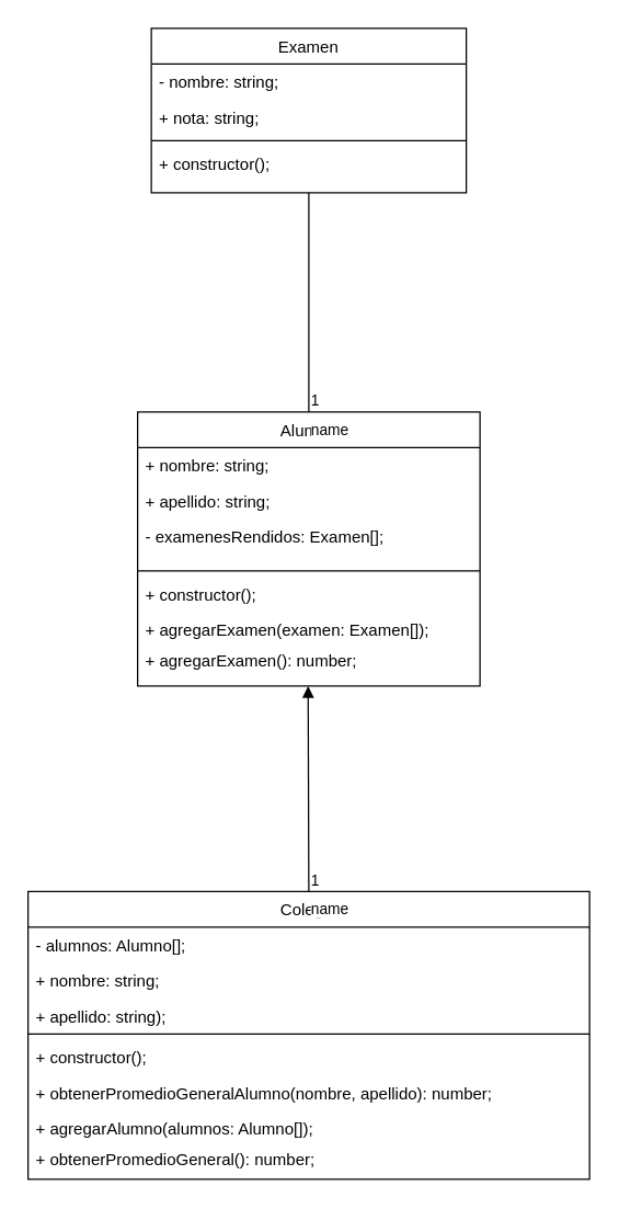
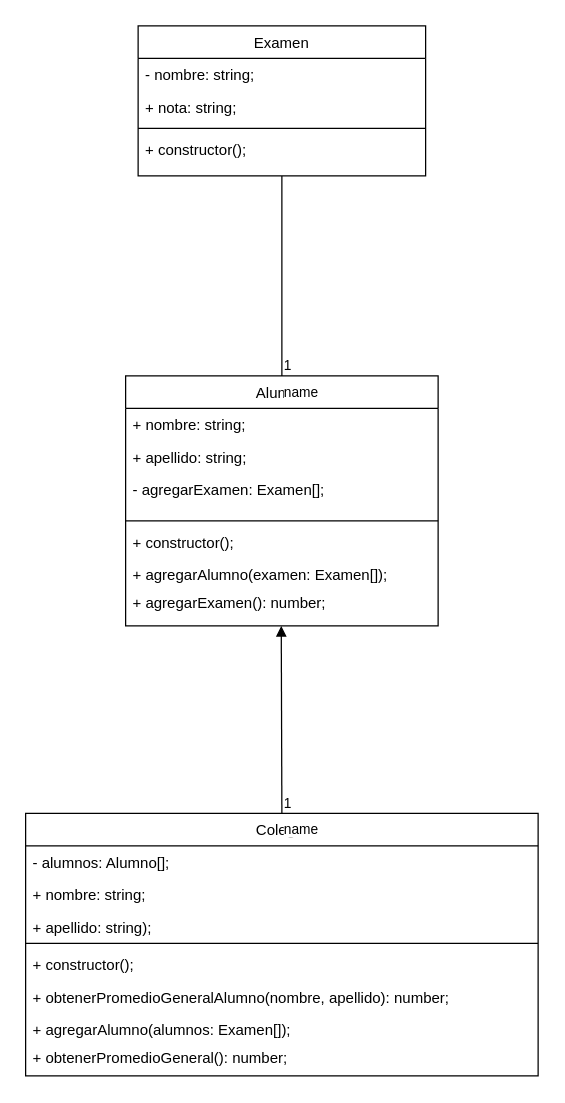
  <mxCell id="0" />
  <mxCell id="1" parent="0" />
  <mxCell id="2" value="Examen" style="swimlane;fontStyle=0;align=center;verticalAlign=top;childLayout=stackLayout;horizontal=1;startSize=26;horizontalStack=0;resizeParent=1;resizeLast=0;collapsible=1;marginBottom=0;rounded=0;shadow=0;strokeWidth=1;" parent="1" vertex="1"><mxGeometry x="110" y="20" width="230" height="120" as="geometry"><mxRectangle x="130" y="380" width="160" height="26" as="alternateBounds" /></mxGeometry></mxCell>
  <mxCell id="3" value="- nombre: string;" style="text;align=left;verticalAlign=top;spacingLeft=4;spacingRight=4;overflow=hidden;rotatable=0;points=[[0,0.5],[1,0.5]];portConstraint=eastwest;" parent="2" vertex="1"><mxGeometry y="26" width="230" height="26" as="geometry" /></mxCell>
  <mxCell id="4" value="+ nota: string;" style="text;align=left;verticalAlign=top;spacingLeft=4;spacingRight=4;overflow=hidden;rotatable=0;points=[[0,0.5],[1,0.5]];portConstraint=eastwest;" parent="2" vertex="1"><mxGeometry y="52" width="230" height="26" as="geometry" /></mxCell>
  <mxCell id="5" value="" style="line;html=1;strokeWidth=1;align=left;verticalAlign=middle;spacingTop=-1;spacingLeft=3;spacingRight=3;rotatable=0;labelPosition=right;points=[];portConstraint=eastwest;" parent="2" vertex="1"><mxGeometry y="78" width="230" height="8" as="geometry" /></mxCell>
  <mxCell id="6" value="+ constructor();" style="text;align=left;verticalAlign=top;spacingLeft=4;spacingRight=4;overflow=hidden;rotatable=0;points=[[0,0.5],[1,0.5]];portConstraint=eastwest;fontStyle=0" parent="2" vertex="1"><mxGeometry y="86" width="230" height="26" as="geometry" /></mxCell>
  <mxCell id="7" value="Alumno" style="swimlane;fontStyle=0;align=center;verticalAlign=top;childLayout=stackLayout;horizontal=1;startSize=26;horizontalStack=0;resizeParent=1;resizeLast=0;collapsible=1;marginBottom=0;rounded=0;shadow=0;strokeWidth=1;" parent="1" vertex="1"><mxGeometry x="100" y="300" width="250" height="200" as="geometry"><mxRectangle x="130" y="380" width="160" height="26" as="alternateBounds" /></mxGeometry></mxCell>
  <mxCell id="8" value="+ nombre: string;" style="text;align=left;verticalAlign=top;spacingLeft=4;spacingRight=4;overflow=hidden;rotatable=0;points=[[0,0.5],[1,0.5]];portConstraint=eastwest;" parent="7" vertex="1"><mxGeometry y="26" width="250" height="26" as="geometry" /></mxCell>
  <mxCell id="9" value="+ apellido: string;" style="text;align=left;verticalAlign=top;spacingLeft=4;spacingRight=4;overflow=hidden;rotatable=0;points=[[0,0.5],[1,0.5]];portConstraint=eastwest;" parent="7" vertex="1"><mxGeometry y="52" width="250" height="26" as="geometry" /></mxCell>
- <mxCell id="10" value="- examenesRendidos: Examen[];" style="text;strokeColor=none;fillColor=none;align=left;verticalAlign=top;spacingLeft=4;spacingRight=4;overflow=hidden;rotatable=0;points=[[0,0.5],[1,0.5]];portConstraint=eastwest;whiteSpace=wrap;html=1;" parent="7" vertex="1"><mxGeometry y="78" width="250" height="34" as="geometry" /></mxCell>
+ <mxCell id="10" value="- agregarExamen: Examen[];" style="text;strokeColor=none;fillColor=none;align=left;verticalAlign=top;spacingLeft=4;spacingRight=4;overflow=hidden;rotatable=0;points=[[0,0.5],[1,0.5]];portConstraint=eastwest;whiteSpace=wrap;html=1;" parent="7" vertex="1"><mxGeometry y="78" width="250" height="34" as="geometry" /></mxCell>
  <mxCell id="11" value="" style="line;html=1;strokeWidth=1;align=left;verticalAlign=middle;spacingTop=-1;spacingLeft=3;spacingRight=3;rotatable=0;labelPosition=right;points=[];portConstraint=eastwest;" parent="7" vertex="1"><mxGeometry y="112" width="250" height="8" as="geometry" /></mxCell>
  <mxCell id="12" value="+ constructor();" style="text;align=left;verticalAlign=top;spacingLeft=4;spacingRight=4;overflow=hidden;rotatable=0;points=[[0,0.5],[1,0.5]];portConstraint=eastwest;fontStyle=0" parent="7" vertex="1"><mxGeometry y="120" width="250" height="26" as="geometry" /></mxCell>
- <mxCell id="13" value="+ agregarExamen(examen: Examen[]);" style="text;align=left;verticalAlign=top;spacingLeft=4;spacingRight=4;overflow=hidden;rotatable=0;points=[[0,0.5],[1,0.5]];portConstraint=eastwest;" parent="7" vertex="1"><mxGeometry y="146" width="250" height="22" as="geometry" /></mxCell>
+ <mxCell id="13" value="+ agregarAlumno(examen: Examen[]);" style="text;align=left;verticalAlign=top;spacingLeft=4;spacingRight=4;overflow=hidden;rotatable=0;points=[[0,0.5],[1,0.5]];portConstraint=eastwest;" parent="7" vertex="1"><mxGeometry y="146" width="250" height="22" as="geometry" /></mxCell>
  <mxCell id="14" value="+ agregarExamen(): number;" style="text;align=left;verticalAlign=top;spacingLeft=4;spacingRight=4;overflow=hidden;rotatable=0;points=[[0,0.5],[1,0.5]];portConstraint=eastwest;" parent="7" vertex="1"><mxGeometry y="168" width="250" height="26" as="geometry" /></mxCell>
  <mxCell id="15" value="Colegio" style="swimlane;fontStyle=0;align=center;verticalAlign=top;childLayout=stackLayout;horizontal=1;startSize=26;horizontalStack=0;resizeParent=1;resizeLast=0;collapsible=1;marginBottom=0;rounded=0;shadow=0;strokeWidth=1;" parent="1" vertex="1"><mxGeometry x="20" y="650" width="410" height="210" as="geometry"><mxRectangle x="130" y="380" width="160" height="26" as="alternateBounds" /></mxGeometry></mxCell>
  <mxCell id="16" value="- alumnos: Alumno[];" style="text;align=left;verticalAlign=top;spacingLeft=4;spacingRight=4;overflow=hidden;rotatable=0;points=[[0,0.5],[1,0.5]];portConstraint=eastwest;" parent="15" vertex="1"><mxGeometry y="26" width="410" height="26" as="geometry" /></mxCell>
  <mxCell id="17" value="+ nombre: string;" style="text;align=left;verticalAlign=top;spacingLeft=4;spacingRight=4;overflow=hidden;rotatable=0;points=[[0,0.5],[1,0.5]];portConstraint=eastwest;fontStyle=0" parent="15" vertex="1"><mxGeometry y="52" width="410" height="26" as="geometry" /></mxCell>
  <mxCell id="18" value="+ apellido: string);" style="text;align=left;verticalAlign=top;spacingLeft=4;spacingRight=4;overflow=hidden;rotatable=0;points=[[0,0.5],[1,0.5]];portConstraint=eastwest;" parent="15" vertex="1"><mxGeometry y="78" width="410" height="22" as="geometry" /></mxCell>
  <mxCell id="19" value="" style="line;html=1;strokeWidth=1;align=left;verticalAlign=middle;spacingTop=-1;spacingLeft=3;spacingRight=3;rotatable=0;labelPosition=right;points=[];portConstraint=eastwest;" parent="15" vertex="1"><mxGeometry y="100" width="410" height="8" as="geometry" /></mxCell>
  <mxCell id="20" value="+ constructor();" style="text;align=left;verticalAlign=top;spacingLeft=4;spacingRight=4;overflow=hidden;rotatable=0;points=[[0,0.5],[1,0.5]];portConstraint=eastwest;fontStyle=0" vertex="1" parent="15"><mxGeometry y="108" width="410" height="26" as="geometry" /></mxCell>
  <mxCell id="21" value="+ obtenerPromedioGeneralAlumno(nombre, apellido): number;" style="text;align=left;verticalAlign=top;spacingLeft=4;spacingRight=4;overflow=hidden;rotatable=0;points=[[0,0.5],[1,0.5]];portConstraint=eastwest;" parent="15" vertex="1"><mxGeometry y="134" width="410" height="26" as="geometry" /></mxCell>
- <mxCell id="22" value="+ agregarAlumno(alumnos: Alumno[]);" style="text;align=left;verticalAlign=top;spacingLeft=4;spacingRight=4;overflow=hidden;rotatable=0;points=[[0,0.5],[1,0.5]];portConstraint=eastwest;" vertex="1" parent="15"><mxGeometry y="160" width="410" height="22" as="geometry" /></mxCell>
+ <mxCell id="22" value="+ agregarAlumno(alumnos: Examen[]);" style="text;align=left;verticalAlign=top;spacingLeft=4;spacingRight=4;overflow=hidden;rotatable=0;points=[[0,0.5],[1,0.5]];portConstraint=eastwest;" vertex="1" parent="15"><mxGeometry y="160" width="410" height="22" as="geometry" /></mxCell>
  <mxCell id="23" value="+ obtenerPromedioGeneral(): number;" style="text;align=left;verticalAlign=top;spacingLeft=4;spacingRight=4;overflow=hidden;rotatable=0;points=[[0,0.5],[1,0.5]];portConstraint=eastwest;" parent="15" vertex="1"><mxGeometry y="182" width="410" height="26" as="geometry" /></mxCell>
  <mxCell id="24" value="name" style="endArrow=none;endFill=1;html=1;edgeStyle=orthogonalEdgeStyle;align=left;verticalAlign=top;rounded=0;entryX=0.5;entryY=1;entryDx=0;entryDy=0;exitX=0.5;exitY=0;exitDx=0;exitDy=0;" edge="1" parent="1" source="7" target="2"><mxGeometry x="-1" relative="1" as="geometry"><mxPoint x="70" y="230" as="sourcePoint" /><mxPoint x="230" y="230" as="targetPoint" /></mxGeometry></mxCell>
  <mxCell id="25" value="1" style="edgeLabel;resizable=0;html=1;align=left;verticalAlign=bottom;" connectable="0" vertex="1" parent="24"><mxGeometry x="-1" relative="1" as="geometry" /></mxCell>
  <mxCell id="26" value="name" style="endArrow=block;endFill=1;html=1;edgeStyle=orthogonalEdgeStyle;align=left;verticalAlign=top;rounded=0;entryX=0.5;entryY=1;entryDx=0;entryDy=0;exitX=0.5;exitY=0;exitDx=0;exitDy=0;" edge="1" parent="1" source="15"><mxGeometry x="-1" relative="1" as="geometry"><mxPoint x="225" y="640" as="sourcePoint" /><mxPoint x="224.5" y="500" as="targetPoint" /></mxGeometry></mxCell>
  <mxCell id="27" value="1" style="edgeLabel;resizable=0;html=1;align=left;verticalAlign=bottom;" connectable="0" vertex="1" parent="26"><mxGeometry x="-1" relative="1" as="geometry" /></mxCell>
